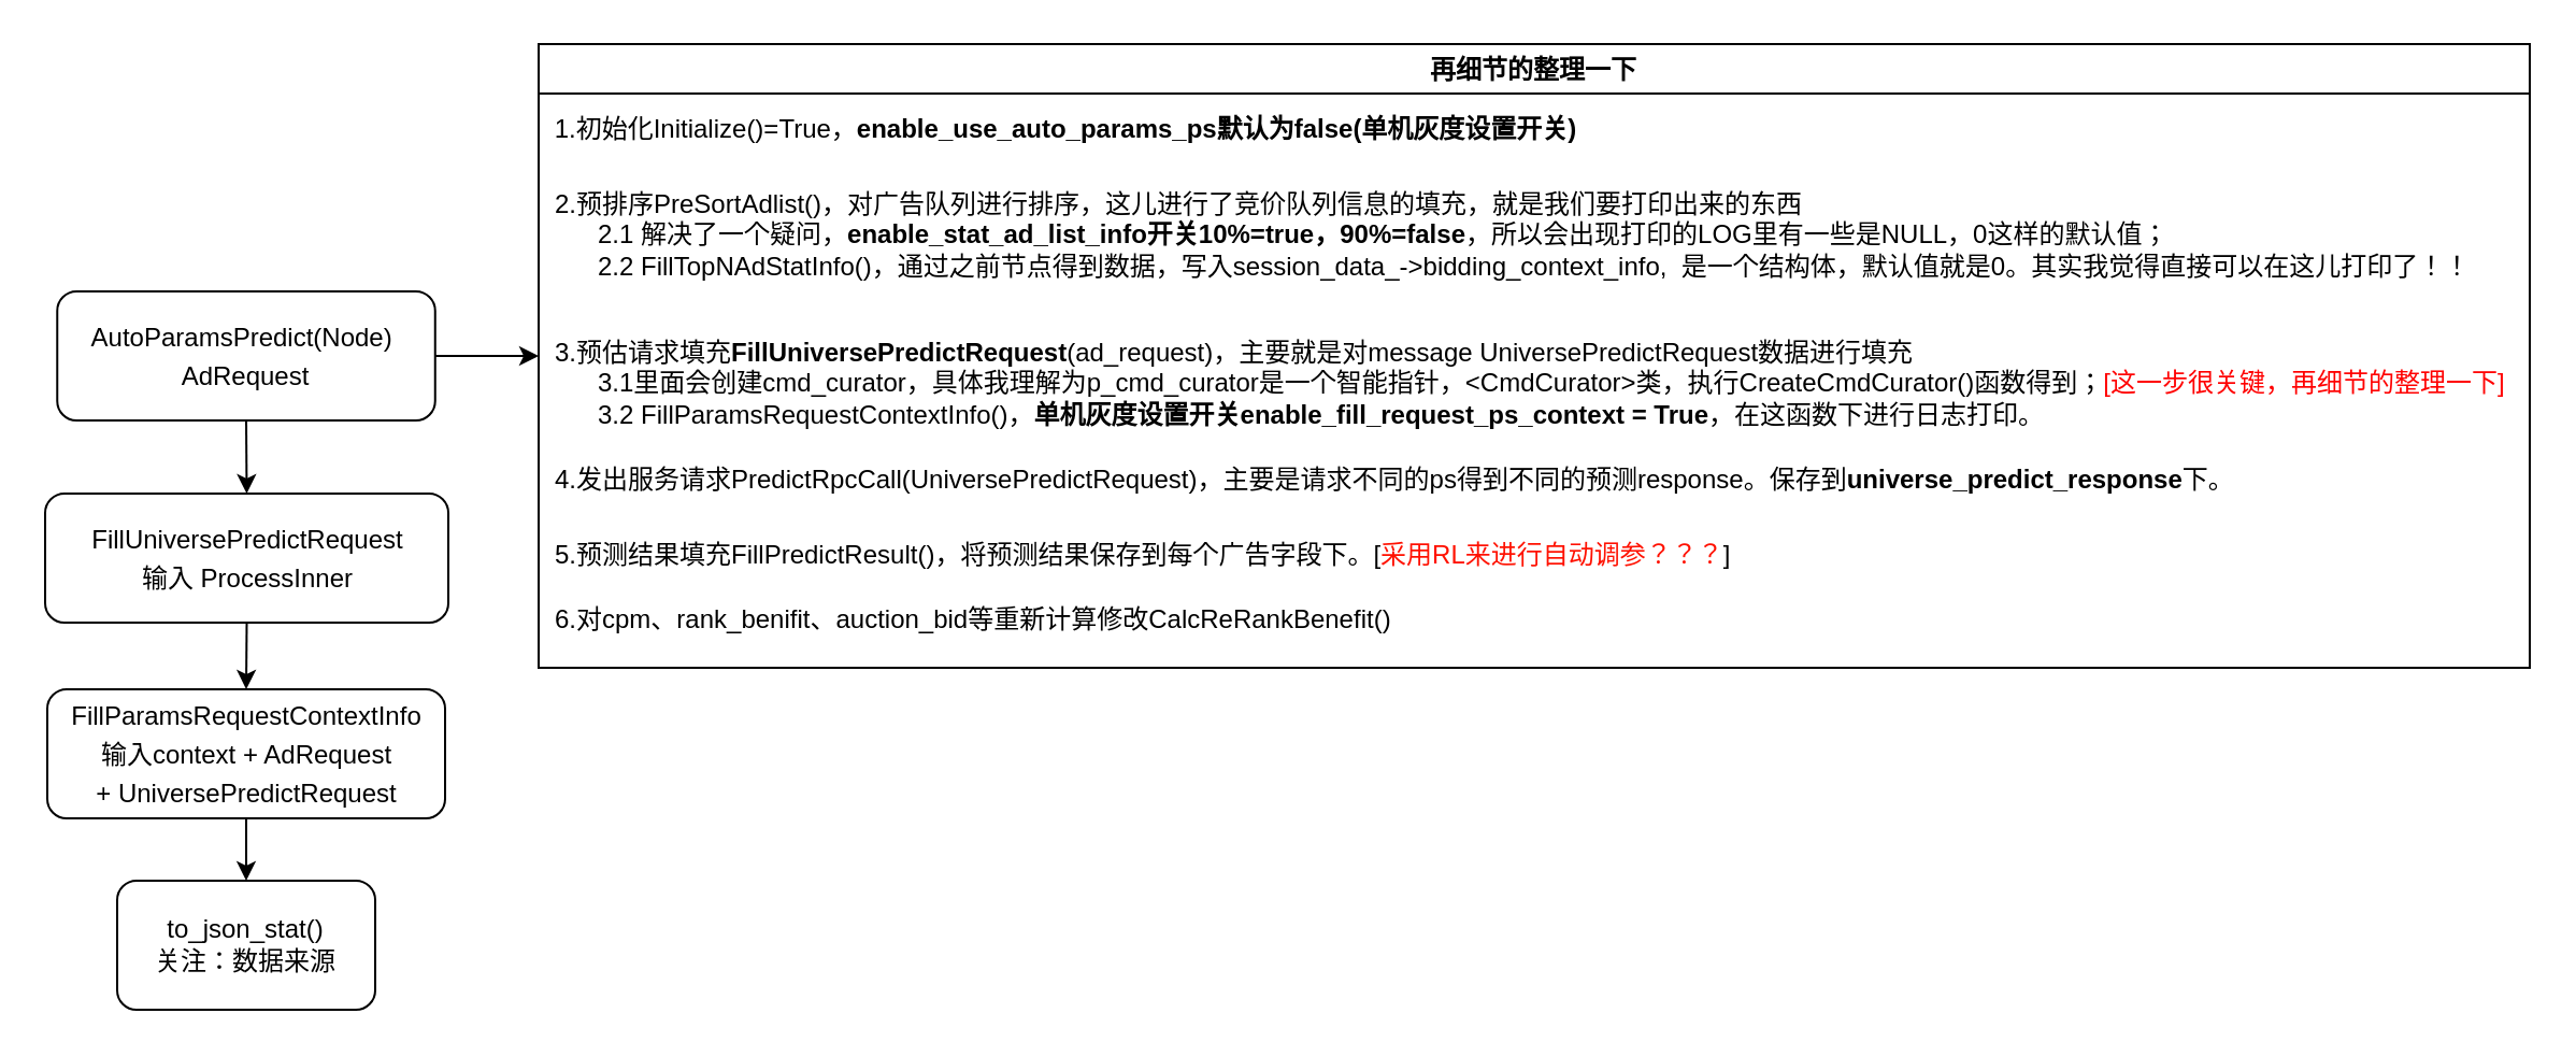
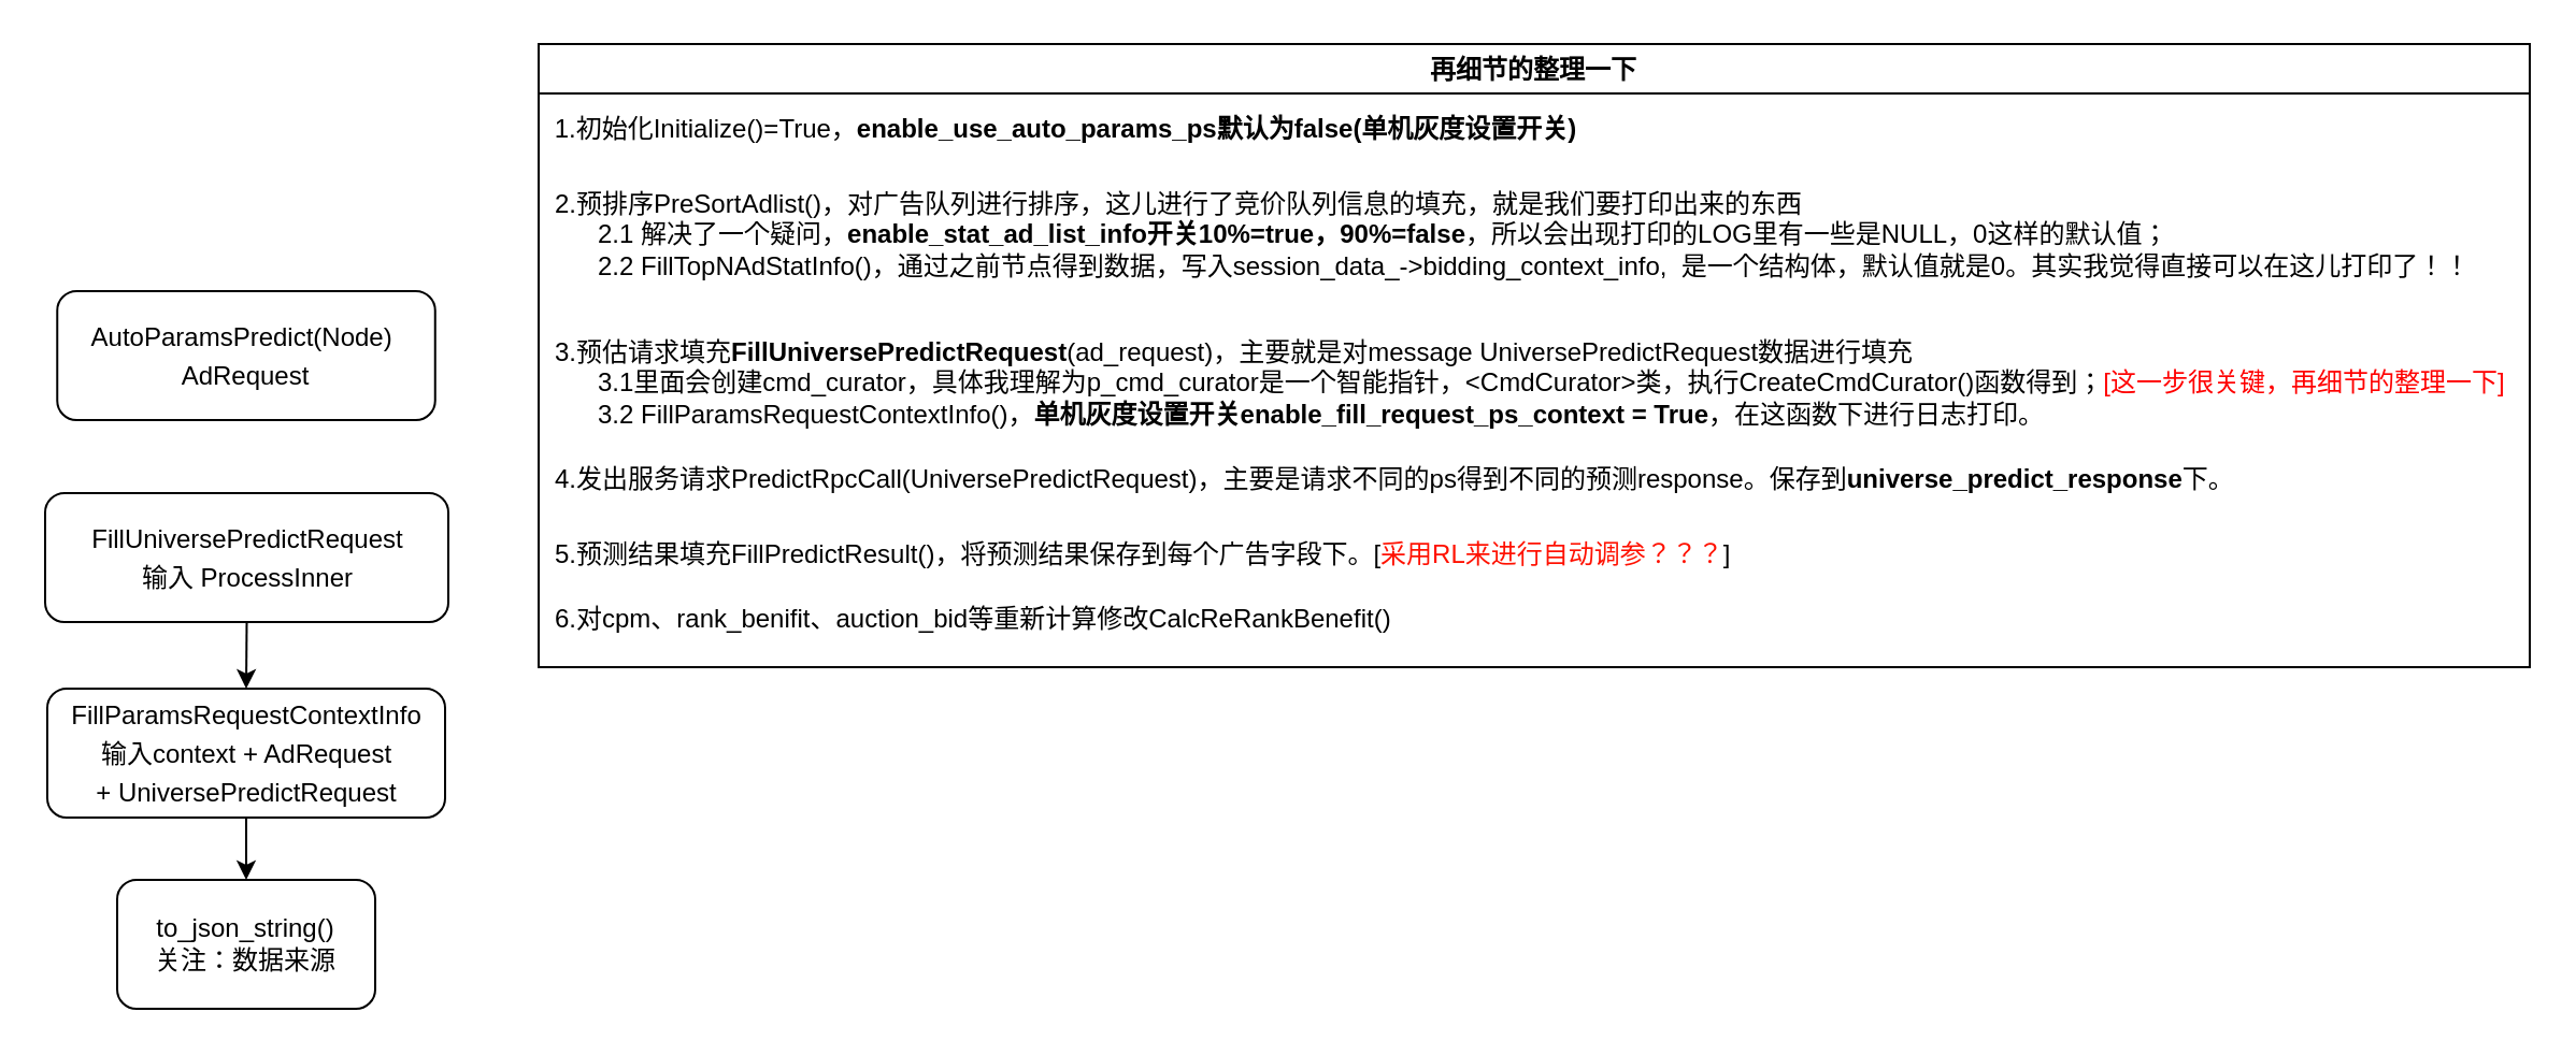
  <mxCell id="0" />
  <mxCell id="1" parent="0" />
  <mxCell id="2" style="edgeStyle=orthogonalEdgeStyle;rounded=0;orthogonalLoop=1;jettySize=auto;html=1;entryX=0.5;entryY=0;entryDx=0;entryDy=0;" edge="1" parent="1" source="3" target="4"><mxGeometry relative="1" as="geometry" /></mxCell>
  <mxCell id="3" value="&lt;div style=&quot;line-height: 18px&quot;&gt;FillParamsRequestContextInfo&lt;/div&gt;&lt;div style=&quot;line-height: 18px&quot;&gt;输入context + AdRequest +&amp;nbsp;UniversePredictRequest&lt;/div&gt;" style="rounded=1;whiteSpace=wrap;html=1;" vertex="1" parent="1"><mxGeometry x="21.5" y="320" width="185" height="60" as="geometry" /></mxCell>
- <mxCell id="4" value="to_json_stat()&lt;br&gt;关注：数据来源" style="rounded=1;whiteSpace=wrap;html=1;" vertex="1" parent="1"><mxGeometry x="54" y="409" width="120" height="60" as="geometry" /></mxCell>
+ <mxCell id="4" value="to_json_string()&lt;br&gt;关注：数据来源" style="rounded=1;whiteSpace=wrap;html=1;" vertex="1" parent="1"><mxGeometry x="54" y="409" width="120" height="60" as="geometry" /></mxCell>
  <mxCell id="5" style="edgeStyle=orthogonalEdgeStyle;rounded=0;orthogonalLoop=1;jettySize=auto;html=1;exitX=0.5;exitY=1;exitDx=0;exitDy=0;entryX=0.5;entryY=0;entryDx=0;entryDy=0;" edge="1" parent="1" source="6" target="3"><mxGeometry relative="1" as="geometry" /></mxCell>
  <mxCell id="6" value="&lt;div style=&quot;line-height: 18px&quot;&gt;FillUniversePredictRequest&lt;/div&gt;&lt;div style=&quot;line-height: 18px&quot;&gt;输入 ProcessInner&lt;/div&gt;" style="rounded=1;whiteSpace=wrap;html=1;" vertex="1" parent="1"><mxGeometry x="20.5" y="229" width="187.5" height="60" as="geometry" /></mxCell>
- <mxCell id="7" style="edgeStyle=orthogonalEdgeStyle;rounded=0;orthogonalLoop=1;jettySize=auto;html=1;exitX=0.5;exitY=1;exitDx=0;exitDy=0;entryX=0.5;entryY=0;entryDx=0;entryDy=0;" edge="1" parent="1" source="9" target="6"><mxGeometry relative="1" as="geometry" /></mxCell>
- <mxCell id="8" style="edgeStyle=orthogonalEdgeStyle;rounded=0;orthogonalLoop=1;jettySize=auto;html=1;exitX=1;exitY=0.5;exitDx=0;exitDy=0;entryX=0;entryY=0.5;entryDx=0;entryDy=0;fontColor=#FF1100;" edge="1" parent="1" source="9" target="10"><mxGeometry relative="1" as="geometry" /></mxCell>
  <mxCell id="9" value="&lt;div style=&quot;line-height: 18px&quot;&gt;AutoParamsPredict(Node)&amp;nbsp; AdRequest&lt;/div&gt;" style="rounded=1;whiteSpace=wrap;html=1;" vertex="1" parent="1"><mxGeometry x="26.13" y="135" width="175.75" height="60" as="geometry" /></mxCell>
  <mxCell id="10" value="再细节的整理一下" style="swimlane;" vertex="1" parent="1"><mxGeometry x="250" y="20" width="926" height="290" as="geometry"><mxRectangle x="380" y="-130" width="130" height="23" as="alternateBounds" /></mxGeometry></mxCell>
  <mxCell id="11" value="1.初始化Initialize()=True，&lt;b&gt;enable_use_auto_params_ps默认为false(单机灰度设置开关)&lt;/b&gt;" style="text;html=1;align=center;verticalAlign=middle;resizable=0;points=[];autosize=1;strokeColor=none;fillColor=none;" vertex="1" parent="10"><mxGeometry y="30" width="490" height="20" as="geometry" /></mxCell>
  <mxCell id="12" value="&lt;div&gt;&lt;span&gt;2.预排序PreSortAdlist()，对广告队列进行排序，这儿进行了竞价队列信息的填充，就是&lt;/span&gt;&lt;span&gt;我们要打印&lt;/span&gt;&lt;span&gt;出来的东西&lt;/span&gt;&lt;/div&gt;&lt;div&gt;&amp;nbsp; &amp;nbsp; &amp;nbsp; 2.1 解决了一个疑问，&lt;b&gt;enable_stat_ad_list_info开关10%=true，90%=false&lt;/b&gt;，所以会出现打印的&lt;span&gt;LOG里有一些是NULL，0这样的默认值；&lt;/span&gt;&lt;/div&gt;&lt;div&gt;&amp;nbsp; &amp;nbsp; &amp;nbsp; 2.2 FillTopNAdStatInfo()，通过之前节点得到数据，写入session_data_-&amp;gt;bidding_context_info,&amp;nbsp;&amp;nbsp;&lt;span&gt;是一个结构体，默认值就是0。其实我觉得直接可以在这儿打印了！！&lt;/span&gt;&lt;/div&gt;" style="text;html=1;align=left;verticalAlign=middle;resizable=0;points=[];autosize=1;strokeColor=none;fillColor=none;" vertex="1" parent="10"><mxGeometry x="6" y="64" width="910" height="50" as="geometry" /></mxCell>
  <mxCell id="13" value="&lt;div&gt;3.预估请求填充&lt;b&gt;FillUniversePredictRequest&lt;/b&gt;(ad_request)，主要就是对message UniversePredictRequest数据进行填充&lt;/div&gt;&lt;div&gt;&amp;nbsp; &amp;nbsp; &amp;nbsp; 3.1里面会创建cmd_curator，具体我理解为p_cmd_curator是一个智能指针，&amp;lt;CmdCurator&amp;gt;类，执行CreateCmdCurator()函数得到；&lt;font color=&quot;#ff0000&quot;&gt;[这一步很关键，再细节的整理一下]&lt;/font&gt;&lt;/div&gt;&lt;div&gt;&lt;span&gt;&amp;nbsp; &amp;nbsp; &amp;nbsp; 3.2&amp;nbsp;&lt;/span&gt;FillParamsRequestContextInfo()，&lt;b&gt;单机灰度设置开关enable_fill_request_ps_context = True&lt;/b&gt;，在这函数下进行日志打印。&lt;/div&gt;&lt;div&gt;&amp;nbsp; &amp;nbsp;&lt;/div&gt;" style="text;html=1;align=left;verticalAlign=middle;resizable=0;points=[];autosize=1;strokeColor=none;fillColor=none;" vertex="1" parent="10"><mxGeometry x="6" y="135" width="920" height="60" as="geometry" /></mxCell>
  <mxCell id="14" value="&lt;div&gt;4.发出服务请求PredictRpcCall&lt;span&gt;(&lt;/span&gt;UniversePredictRequest&lt;span&gt;)，主要是请求不同的ps得到不同的预测response。保存到&lt;/span&gt;&lt;b&gt;universe_predict_response&lt;/b&gt;下。&lt;/div&gt;&lt;div&gt;&amp;nbsp; &amp;nbsp;&lt;/div&gt;" style="text;html=1;align=left;verticalAlign=middle;resizable=0;points=[];autosize=1;strokeColor=none;fillColor=none;" vertex="1" parent="10"><mxGeometry x="6" y="195" width="800" height="30" as="geometry" /></mxCell>
  <mxCell id="15" value="&lt;div&gt;5.预测结果填充FillPredictResult()，将预测结果保存到每个广告字段下。[&lt;font color=&quot;#ff1100&quot;&gt;采用RL来进行自动调参？？？&lt;/font&gt;]&lt;br&gt;&lt;/div&gt;&lt;div&gt;&amp;nbsp; &amp;nbsp;&lt;/div&gt;" style="text;html=1;align=left;verticalAlign=middle;resizable=0;points=[];autosize=1;strokeColor=none;fillColor=none;" vertex="1" parent="10"><mxGeometry x="6" y="230" width="560" height="30" as="geometry" /></mxCell>
  <mxCell id="16" value="&lt;div&gt;6.对cpm、rank_benifit、auction_bid等重新计算修改CalcReRankBenefit&lt;span&gt;(&lt;/span&gt;&lt;span&gt;)&lt;/span&gt;&lt;br&gt;&lt;/div&gt;&lt;div&gt;&amp;nbsp; &amp;nbsp;&lt;/div&gt;" style="text;html=1;align=left;verticalAlign=middle;resizable=0;points=[];autosize=1;strokeColor=none;fillColor=none;" vertex="1" parent="10"><mxGeometry x="6" y="260" width="400" height="30" as="geometry" /></mxCell>
